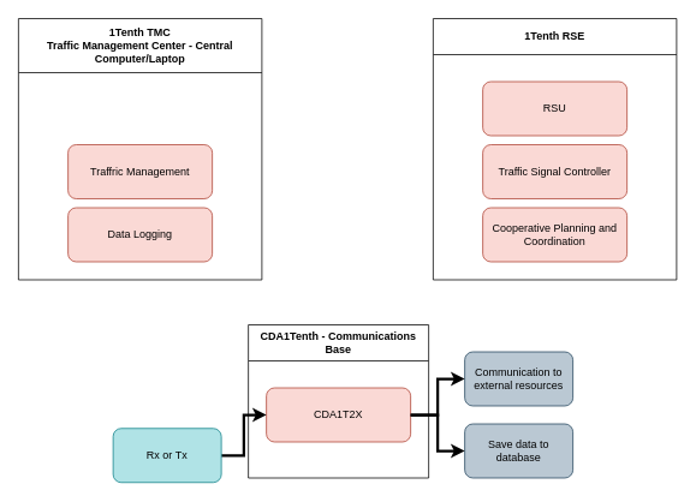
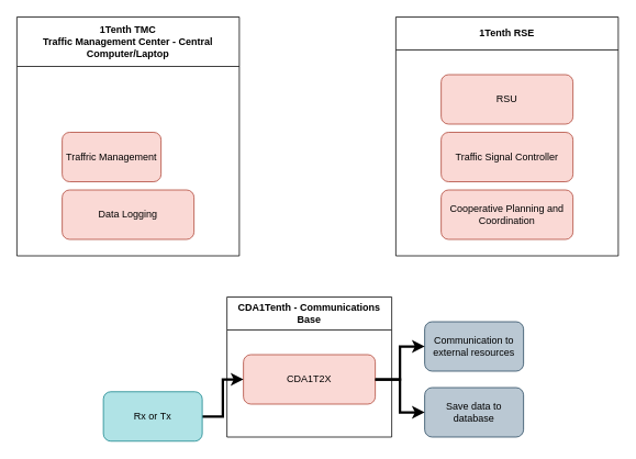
  <mxCell id="0" />
  <mxCell id="1" parent="0" />
  <mxCell id="2" value="CDA1Tenth - Communications Base" style="swimlane;whiteSpace=wrap;html=1;startSize=40;" vertex="1" parent="1"><mxGeometry x="275" y="360" width="200" height="170" as="geometry" /></mxCell>
  <mxCell id="3" value="CDA1T2X" style="rounded=1;whiteSpace=wrap;html=1;fillColor=#fad9d5;strokeColor=#ae4132;" vertex="1" parent="2"><mxGeometry x="20" y="70" width="160" height="60" as="geometry" /></mxCell>
  <mxCell id="4" value="" style="edgeStyle=orthogonalEdgeStyle;rounded=0;orthogonalLoop=1;jettySize=auto;html=1;strokeWidth=3;" edge="1" parent="1" source="5" target="3"><mxGeometry relative="1" as="geometry" /></mxCell>
  <mxCell id="5" value="Rx or Tx" style="rounded=1;whiteSpace=wrap;html=1;fillColor=#b0e3e6;strokeColor=#0e8088;" vertex="1" parent="1"><mxGeometry x="125" y="475" width="120" height="60" as="geometry" /></mxCell>
  <mxCell id="6" value="Communication to external resources" style="rounded=1;whiteSpace=wrap;html=1;fillColor=#bac8d3;strokeColor=#23445d;" vertex="1" parent="1"><mxGeometry x="515" y="390" width="120" height="60" as="geometry" /></mxCell>
  <mxCell id="7" style="edgeStyle=orthogonalEdgeStyle;rounded=0;orthogonalLoop=1;jettySize=auto;html=1;exitX=1;exitY=0.5;exitDx=0;exitDy=0;entryX=0;entryY=0.5;entryDx=0;entryDy=0;strokeWidth=3;" edge="1" parent="1" source="3" target="6"><mxGeometry relative="1" as="geometry" /></mxCell>
  <mxCell id="8" value="Save data to database" style="rounded=1;whiteSpace=wrap;html=1;fillColor=#bac8d3;strokeColor=#23445d;" vertex="1" parent="1"><mxGeometry x="515" y="470" width="120" height="60" as="geometry" /></mxCell>
  <mxCell id="9" style="edgeStyle=orthogonalEdgeStyle;rounded=0;orthogonalLoop=1;jettySize=auto;html=1;exitX=1;exitY=0.5;exitDx=0;exitDy=0;entryX=0;entryY=0.5;entryDx=0;entryDy=0;strokeWidth=3;" edge="1" parent="1" source="3" target="8"><mxGeometry relative="1" as="geometry" /></mxCell>
  <mxCell id="10" value="1Tenth TMC&lt;div&gt;Traffic Management Center - Central Computer/Laptop&lt;/div&gt;" style="swimlane;whiteSpace=wrap;html=1;startSize=60;" vertex="1" parent="1"><mxGeometry x="20" y="20" width="270" height="290" as="geometry" /></mxCell>
- <mxCell id="11" value="Traffric Management" style="rounded=1;whiteSpace=wrap;html=1;fillColor=#fad9d5;strokeColor=#ae4132;" vertex="1" parent="10"><mxGeometry x="55" y="140" width="160" height="60" as="geometry" /></mxCell>
+ <mxCell id="11" value="Traffric Management" style="rounded=1;whiteSpace=wrap;html=1;fillColor=#fad9d5;strokeColor=#ae4132;" vertex="1" parent="10"><mxGeometry x="55" y="140" width="120" height="60" as="geometry" /></mxCell>
  <mxCell id="12" value="Data Logging" style="rounded=1;whiteSpace=wrap;html=1;fillColor=#fad9d5;strokeColor=#ae4132;" vertex="1" parent="10"><mxGeometry x="55" y="210" width="160" height="60" as="geometry" /></mxCell>
  <mxCell id="13" value="1Tenth RSE" style="swimlane;whiteSpace=wrap;html=1;startSize=40;" vertex="1" parent="1"><mxGeometry x="480" y="20" width="270" height="290" as="geometry" /></mxCell>
  <mxCell id="14" value="RSU&lt;span style=&quot;color: rgba(0, 0, 0, 0); font-family: monospace; font-size: 0px; text-align: start; text-wrap: nowrap;&quot;&gt;%3CmxGraphModel%3E%3Croot%3E%3CmxCell%20id%3D%220%22%2F%3E%3CmxCell%20id%3D%221%22%20parent%3D%220%22%2F%3E%3CmxCell%20id%3D%222%22%20value%3D%22User%20Interface%22%20style%3D%22rounded%3D1%3BwhiteSpace%3Dwrap%3Bhtml%3D1%3BfillColor%3D%23fad9d5%3BstrokeColor%3D%23ae4132%3B%22%20vertex%3D%221%22%20parent%3D%221%22%3E%3CmxGeometry%20x%3D%22115%22%20y%3D%22110%22%20width%3D%22160%22%20height%3D%2260%22%20as%3D%22geometry%22%2F%3E%3C%2FmxCell%3E%3C%2Froot%3E%3C%2FmxGraphModel%3E&lt;/span&gt;" style="rounded=1;whiteSpace=wrap;html=1;fillColor=#fad9d5;strokeColor=#ae4132;" vertex="1" parent="13"><mxGeometry x="55" y="70" width="160" height="60" as="geometry" /></mxCell>
  <mxCell id="15" value="Traffic Signal Controller" style="rounded=1;whiteSpace=wrap;html=1;fillColor=#fad9d5;strokeColor=#ae4132;" vertex="1" parent="13"><mxGeometry x="55" y="140" width="160" height="60" as="geometry" /></mxCell>
  <mxCell id="16" value="Cooperative Planning and Coordination" style="rounded=1;whiteSpace=wrap;html=1;fillColor=#fad9d5;strokeColor=#ae4132;" vertex="1" parent="13"><mxGeometry x="55" y="210" width="160" height="60" as="geometry" /></mxCell>
